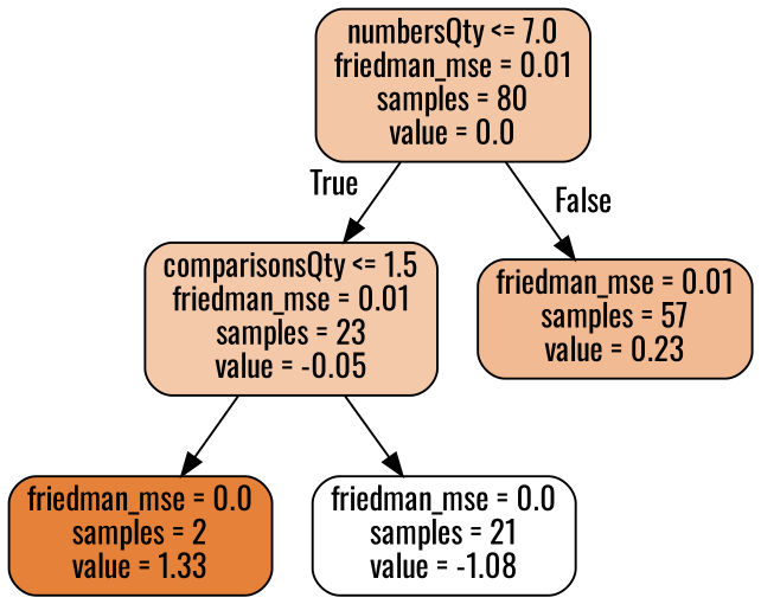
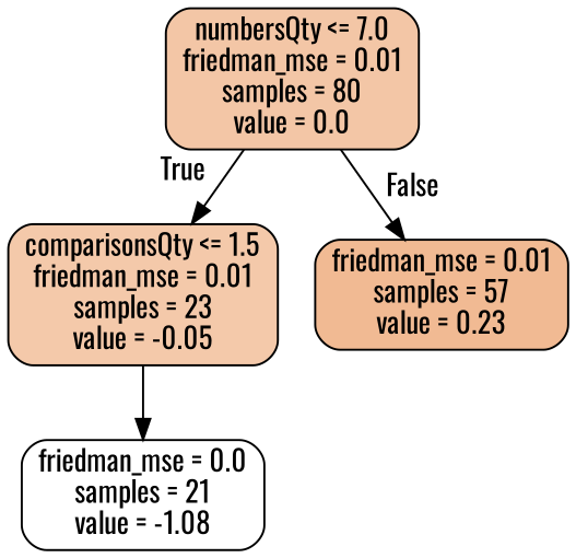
  digraph {
    fontname=Oswald
    node [color=black fontname=Oswald shape=box style="filled, rounded"]
    edge [fontname=Oswald]
    n1 [fillcolor="#f3c6a6" label="numbersQty <= 7.0\nfriedman_mse = 0.01\nsamples = 80\nvalue = 0.0"]
    n2 [fillcolor="#f4c9aa" label="comparisonsQty <= 1.5\nfriedman_mse = 0.01\nsamples = 23\nvalue = -0.05"]
    n3 [fillcolor="#f1ba93" label="friedman_mse = 0.01\nsamples = 57\nvalue = 0.23"]
-   n4 [fillcolor="#e58139" label="friedman_mse = 0.0\nsamples = 2\nvalue = 1.33"]
    n5 [fillcolor="#ffffff" label="friedman_mse = 0.0\nsamples = 21\nvalue = -1.08"]
    n1 -> n2 [headlabel=True labelangle=45 labeldistance=2.5]
    n1 -> n3 [headlabel=False labelangle=-45 labeldistance=2.5]
-   n2 -> n4
    n2 -> n5
  }
